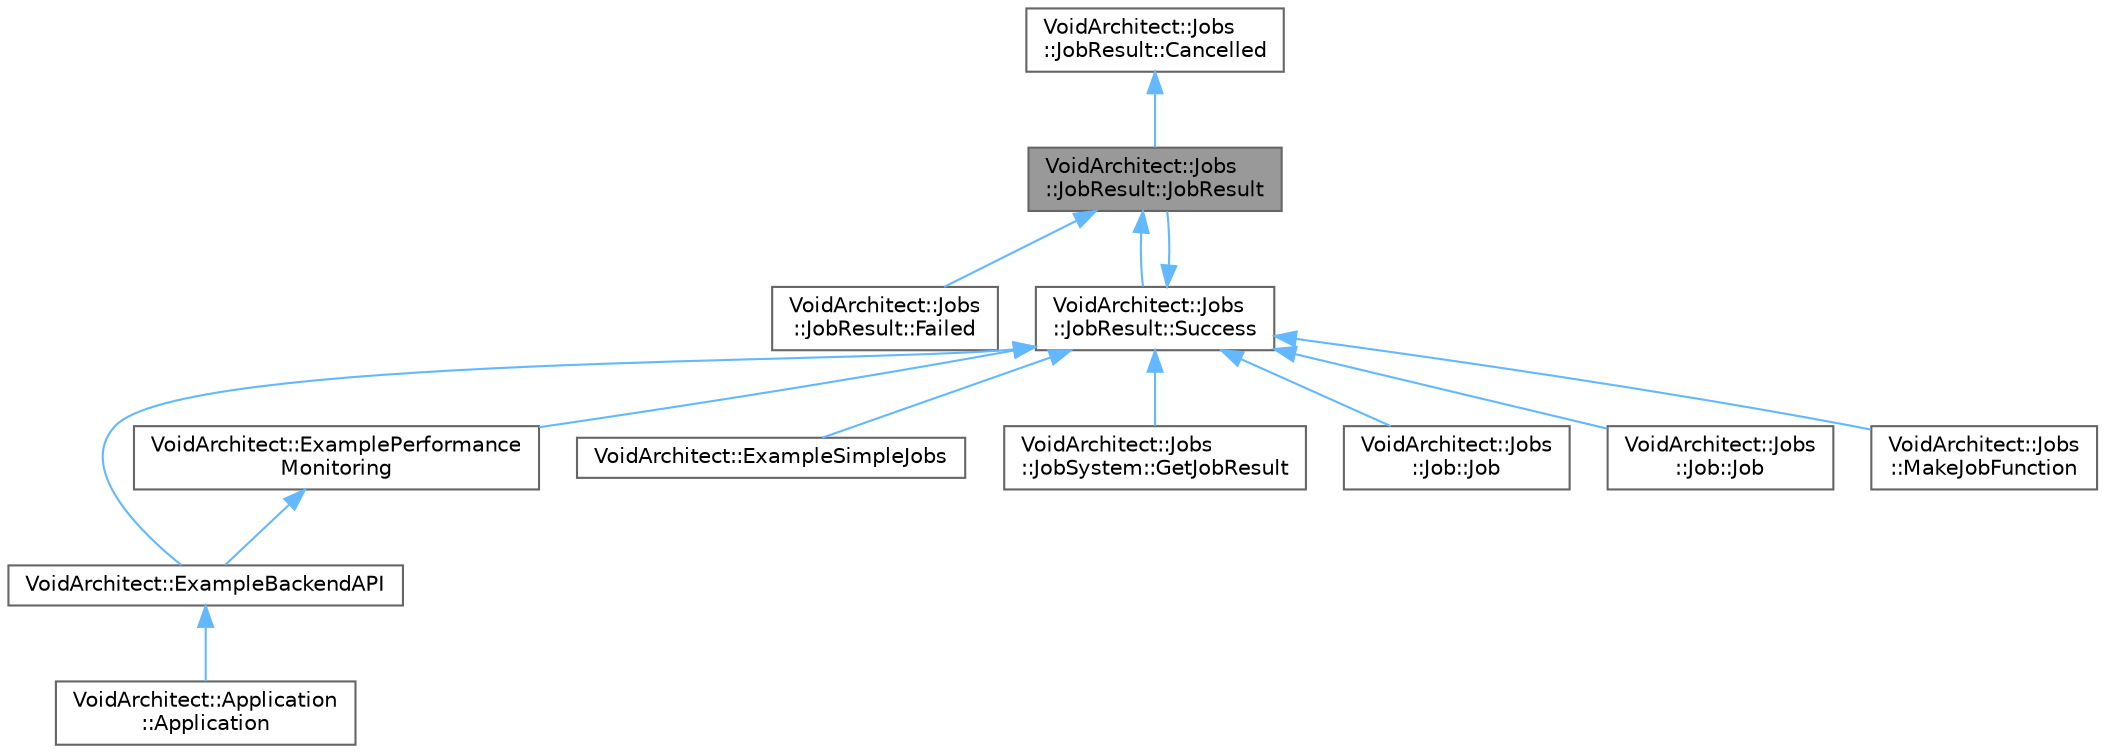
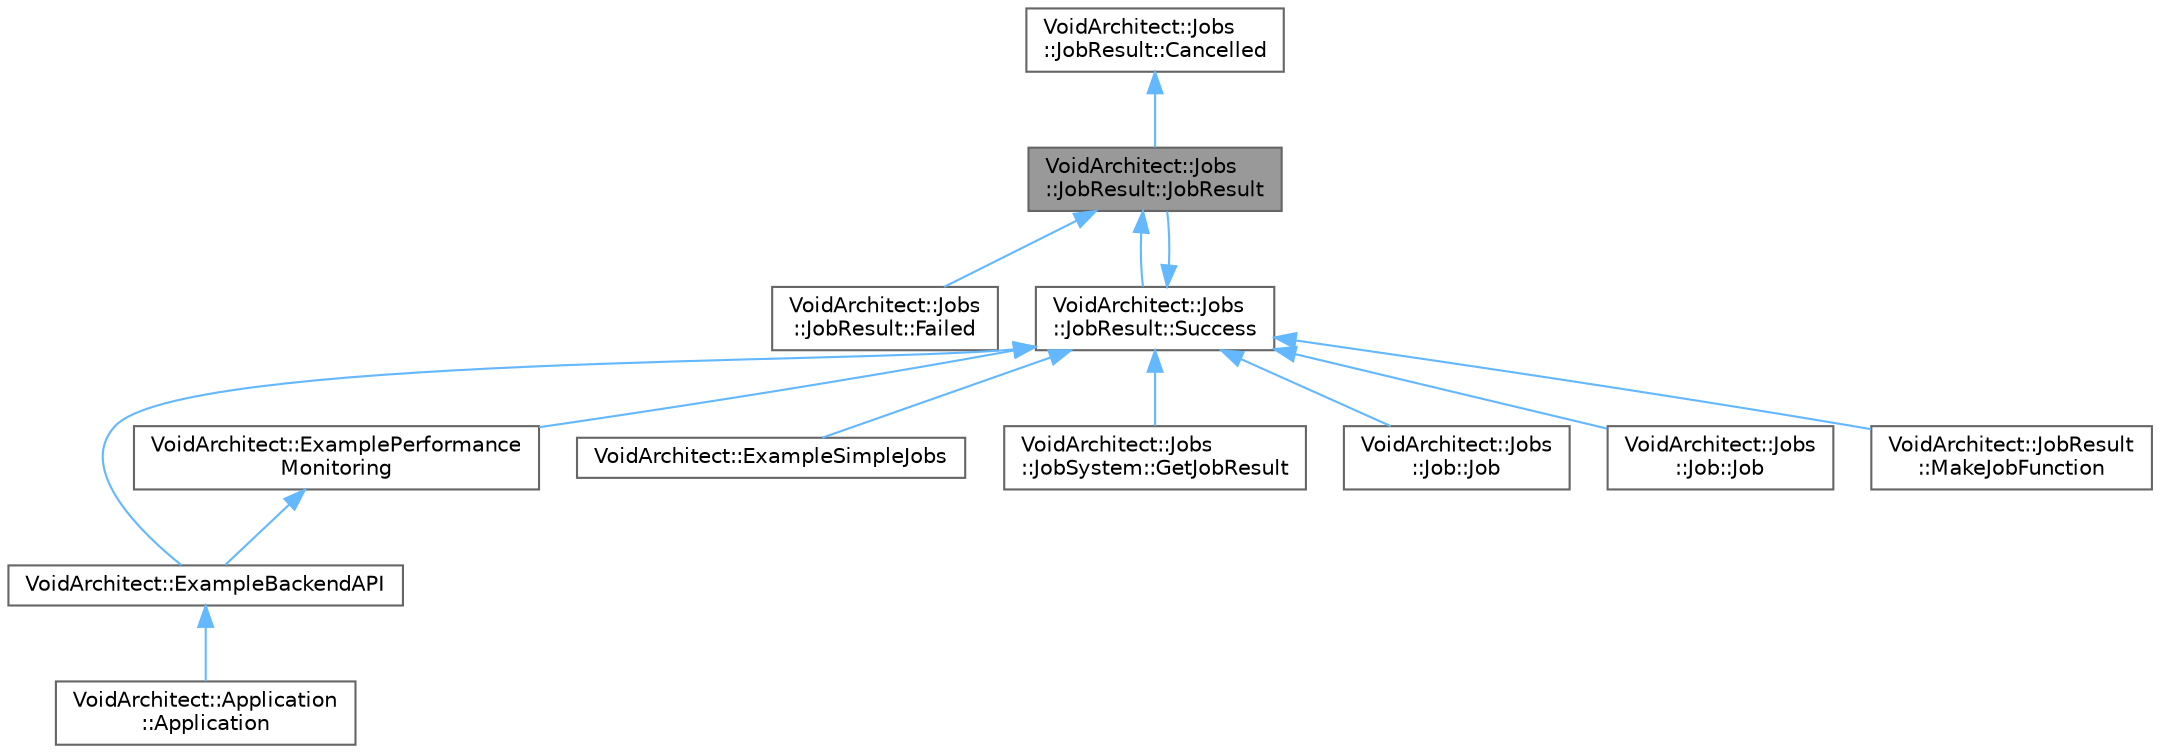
  digraph {
    rankdir=TB
    node [color=grey40 fillcolor=white fontname=Helvetica fontsize=10 shape=box style=filled]
    edge [color=steelblue1 dir=back fontname=Helvetica fontsize=10 labelfontname=Helvetica labelfontsize=10 style=solid]
    n1 [color=gray40 fillcolor=grey60 fontcolor=black height=0.2 label="VoidArchitect::Jobs\l::JobResult::JobResult" width=0.4]
    n2 [height=0.2 label="VoidArchitect::Jobs\l::JobResult::Failed" width=0.4]
    n3 [height=0.2 label="VoidArchitect::Jobs\l::JobResult::Success" width=0.4]
    n4 [height=0.2 label="VoidArchitect::Jobs\l::JobResult::Cancelled" width=0.4]
    n5 [height=0.2 label="VoidArchitect::ExampleBackendAPI" width=0.4]
    n6 [height=0.2 label="VoidArchitect::ExamplePerformance\lMonitoring" width=0.4]
    n7 [height=0.2 label="VoidArchitect::ExampleSimpleJobs" width=0.4]
    n8 [height=0.2 label="VoidArchitect::Jobs\l::JobSystem::GetJobResult" width=0.4]
    n9 [height=0.2 label="VoidArchitect::Jobs\l::Job::Job" width=0.4]
    n10 [height=0.2 label="VoidArchitect::Jobs\l::Job::Job" width=0.4]
-   n11 [height=0.2 label="VoidArchitect::Jobs\l::MakeJobFunction" width=0.4]
+   n11 [height=0.2 label="VoidArchitect::JobResult\l::MakeJobFunction" width=0.4]
    n12 [height=0.2 label="VoidArchitect::Application\l::Application" width=0.4]
    n1 -> n2
    n1 -> n3
    n3 -> n1
    n3 -> n5
    n3 -> n6
    n3 -> n7
    n3 -> n8
    n3 -> n9
    n3 -> n10
    n3 -> n11
    n4 -> n1
    n5 -> n12
    n6 -> n5
  }
